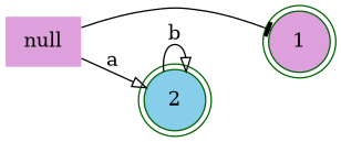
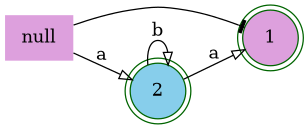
  digraph {
    rankdir=LR
    node [color=darkgreen fillcolor=plum shape=doublecircle style=filled]
    edge [arrowhead=onormal]
    null [color=deeppink shape=plaintext]
    1
    2 [fillcolor=skyblue]
    null -> 1 [arrowhead=tee]
    null -> 2 [label=a]
+   2 -> 1 [label=a]
    2 -> 2 [label=b]
  }
